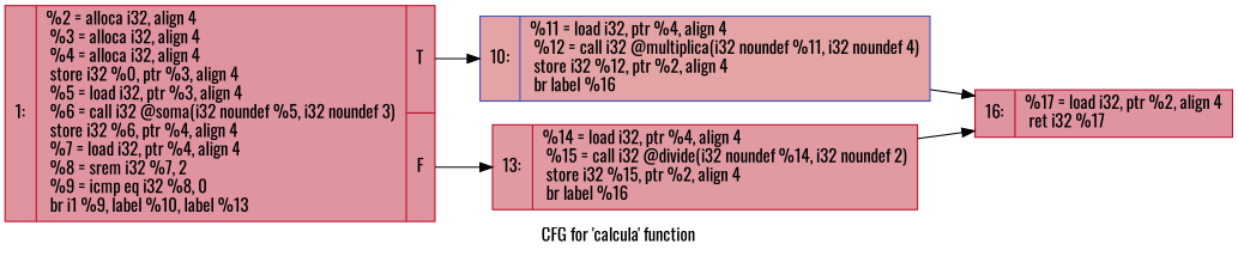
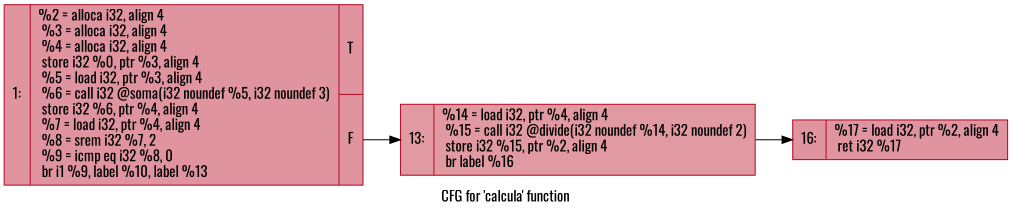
  digraph {
    label="CFG for 'calcula' function"
    rankdir=LR
    fontname=Oswald
    node [color="#b70d28ff" fillcolor="#b70d2870" fontname=Oswald shape=record style=filled]
    edge [fontname=Oswald]
    n1 [label="{1:\l|  %2 = alloca i32, align 4\l  %3 = alloca i32, align 4\l  %4 = alloca i32, align 4\l  store i32 %0, ptr %3, align 4\l  %5 = load i32, ptr %3, align 4\l  %6 = call i32 @soma(i32 noundef %5, i32 noundef 3)\l  store i32 %6, ptr %4, align 4\l  %7 = load i32, ptr %4, align 4\l  %8 = srem i32 %7, 2\l  %9 = icmp eq i32 %8, 0\l  br i1 %9, label %10, label %13\l|{<s0>T|<s1>F}}"]
-   n2 [color="#3d50c3ff" fillcolor="#c32e3170" label="{10:\l|  %11 = load i32, ptr %4, align 4\l  %12 = call i32 @multiplica(i32 noundef %11, i32 noundef 4)\l  store i32 %12, ptr %2, align 4\l  br label %16\l}"]
    n3 [fillcolor="#bb1b2c70" label="{13:\l|  %14 = load i32, ptr %4, align 4\l  %15 = call i32 @divide(i32 noundef %14, i32 noundef 2)\l  store i32 %15, ptr %2, align 4\l  br label %16\l}"]
    n4 [label="{16:\l|  %17 = load i32, ptr %2, align 4\l  ret i32 %17\l}"]
-   n1 -> n2 [tailport=s0]
    n1 -> n3 [tailport=s1]
-   n2 -> n4
    n3 -> n4
  }
